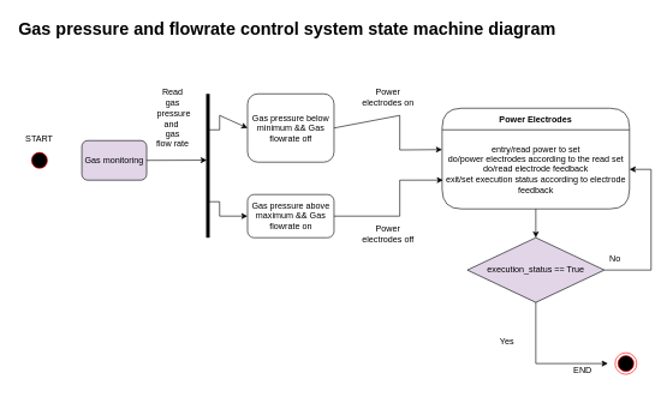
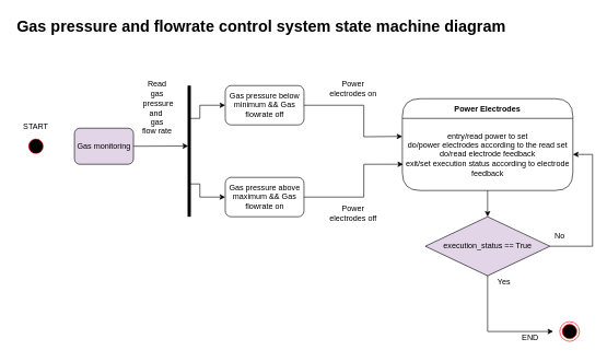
  <mxCell id="0" />
  <mxCell id="1" parent="0" />
  <mxCell id="2" value="r" style="ellipse;html=1;shape=startState;fillColor=#000000;strokeColor=#ff0000;" parent="1" vertex="1"><mxGeometry x="39" y="207.5" width="30" height="30" as="geometry" /></mxCell>
- <mxCell id="3" value="Gas pressure below minimum &amp;amp;&amp;amp; Gas flowrate off" style="rounded=1;whiteSpace=wrap;html=1;" parent="1" vertex="1"><mxGeometry x="342.75" y="130" width="120" height="95" as="geometry" /></mxCell>
+ <mxCell id="3" value="Gas pressure below minimum &amp;amp;&amp;amp; Gas flowrate off" style="rounded=1;whiteSpace=wrap;html=1;" parent="1" vertex="1"><mxGeometry x="342.75" y="130" width="120" height="60" as="geometry" /></mxCell>
  <mxCell id="4" value="Power Electrodes" style="swimlane;fontStyle=1;align=center;verticalAlign=middle;childLayout=stackLayout;horizontal=1;startSize=30;horizontalStack=0;resizeParent=0;resizeLast=1;container=0;collapsible=0;rounded=1;arcSize=30;swimlaneFillColor=#FFFFFF;dropTarget=0;" parent="1" vertex="1"><mxGeometry x="612.75" y="150" width="260" height="140" as="geometry" /></mxCell>
  <mxCell id="5" value="entry/read power to set&lt;br&gt;do/power electrodes according to the read set&lt;br&gt;do/read electrode feedback&lt;br&gt;exit/set execution status according to electrode feedback" style="text;html=1;strokeColor=none;fillColor=none;align=center;verticalAlign=middle;spacingLeft=4;spacingRight=4;whiteSpace=wrap;overflow=hidden;rotatable=0;fontColor=#000000;" parent="4" vertex="1"><mxGeometry y="30" width="260" height="110" as="geometry" /></mxCell>
  <mxCell id="6" value="execution_status == True" style="rhombus;whiteSpace=wrap;html=1;fillColor=#e1d5e7;" parent="1" vertex="1"><mxGeometry x="647.75" y="330" width="190" height="90" as="geometry" /></mxCell>
  <mxCell id="7" value="" style="endArrow=classic;html=1;rounded=0;entryX=0.5;entryY=0;entryDx=0;entryDy=0;exitX=0.5;exitY=1;exitDx=0;exitDy=0;" parent="1" source="5" target="6" edge="1"><mxGeometry width="50" height="50" relative="1" as="geometry"><mxPoint x="742.75" y="300" as="sourcePoint" /><mxPoint x="652.75" y="260" as="targetPoint" /></mxGeometry></mxCell>
  <mxCell id="8" value="" style="endArrow=classic;html=1;rounded=0;exitX=1;exitY=0.5;exitDx=0;exitDy=0;entryX=1;entryY=0.5;entryDx=0;entryDy=0;" parent="1" source="6" target="5" edge="1"><mxGeometry width="50" height="50" relative="1" as="geometry"><mxPoint x="602.75" y="310" as="sourcePoint" /><mxPoint x="652.75" y="260" as="targetPoint" /><Array as="points"><mxPoint x="902.75" y="375" /><mxPoint x="902.75" y="235" /></Array></mxGeometry></mxCell>
  <mxCell id="9" value="Gas monitoring" style="rounded=1;whiteSpace=wrap;html=1;fillColor=#e1d5e7;" parent="1" vertex="1"><mxGeometry x="112.75" y="195" width="90" height="55" as="geometry" /></mxCell>
  <mxCell id="10" value="Read gas&lt;br&gt;&amp;nbsp;pressure&lt;br&gt;and&amp;nbsp;&lt;br&gt;gas&lt;br&gt;flow rate" style="text;html=1;strokeColor=none;fillColor=none;align=center;verticalAlign=middle;whiteSpace=wrap;rounded=0;" parent="1" vertex="1"><mxGeometry x="214" y="120" width="50" height="87.5" as="geometry" /></mxCell>
  <mxCell id="11" value="" style="shape=line;html=1;strokeWidth=5;strokeColor=default;direction=south;" parent="1" vertex="1"><mxGeometry x="282.75" y="130" width="10" height="200" as="geometry" /></mxCell>
  <mxCell id="12" value="Gas pressure above maximum &amp;amp;&amp;amp; Gas flowrate on" style="rounded=1;whiteSpace=wrap;html=1;" parent="1" vertex="1"><mxGeometry x="342.75" y="270" width="120" height="60" as="geometry" /></mxCell>
  <mxCell id="13" value="Power electrodes off" style="text;html=1;strokeColor=none;fillColor=none;align=center;verticalAlign=middle;whiteSpace=wrap;rounded=0;" parent="1" vertex="1"><mxGeometry x="492.75" y="310" width="90" height="30" as="geometry" /></mxCell>
  <mxCell id="14" value="Power electrodes on" style="text;html=1;strokeColor=none;fillColor=none;align=center;verticalAlign=middle;whiteSpace=wrap;rounded=0;" parent="1" vertex="1"><mxGeometry x="492.75" y="120" width="90" height="30" as="geometry" /></mxCell>
  <mxCell id="15" value="No" style="text;html=1;strokeColor=none;fillColor=none;align=center;verticalAlign=middle;whiteSpace=wrap;rounded=0;" parent="1" vertex="1"><mxGeometry x="837.75" y="350" width="30" height="20" as="geometry" /></mxCell>
- <mxCell id="16" value="Yes" style="text;html=1;strokeColor=none;fillColor=none;align=center;verticalAlign=middle;whiteSpace=wrap;rounded=0;" parent="1" vertex="1"><mxGeometry x="687.75" y="465" width="30" height="20" as="geometry" /></mxCell>
+ <mxCell id="16" value="Yes" style="text;html=1;strokeColor=none;fillColor=none;align=center;verticalAlign=middle;whiteSpace=wrap;rounded=0;" parent="1" vertex="1"><mxGeometry x="752.75" y="420" width="30" height="20" as="geometry" /></mxCell>
  <mxCell id="17" value="" style="endArrow=classic;html=1;rounded=0;exitX=0.5;exitY=1;exitDx=0;exitDy=0;entryX=0;entryY=0.5;entryDx=0;entryDy=0;" parent="1" source="6" edge="1"><mxGeometry width="50" height="50" relative="1" as="geometry"><mxPoint x="902.75" y="440" as="sourcePoint" /><mxPoint x="842.75" y="505" as="targetPoint" /><Array as="points"><mxPoint x="742.75" y="505" /></Array></mxGeometry></mxCell>
  <mxCell id="18" value="" style="ellipse;html=1;shape=endState;fillColor=#000000;strokeColor=#ff0000;" parent="1" vertex="1"><mxGeometry x="852.75" y="490" width="30" height="30" as="geometry" /></mxCell>
  <mxCell id="19" value="&lt;h1&gt;Gas pressure and flowrate control system state machine diagram&lt;/h1&gt;" style="text;html=1;strokeColor=none;fillColor=none;spacing=5;spacingTop=-20;whiteSpace=wrap;overflow=hidden;rounded=0;" parent="1" vertex="1"><mxGeometry x="20.25" y="20" width="757.5" height="40" as="geometry" /></mxCell>
  <mxCell id="20" value="START" style="text;html=1;strokeColor=none;fillColor=none;align=center;verticalAlign=middle;whiteSpace=wrap;rounded=0;" parent="1" vertex="1"><mxGeometry x="24" y="177.5" width="60" height="30" as="geometry" /></mxCell>
  <mxCell id="21" value="END" style="text;html=1;strokeColor=none;fillColor=none;align=center;verticalAlign=middle;whiteSpace=wrap;rounded=0;" parent="1" vertex="1"><mxGeometry x="777.75" y="500" width="60" height="30" as="geometry" /></mxCell>
  <mxCell id="22" value="" style="endArrow=classic;html=1;rounded=0;exitX=1;exitY=0.5;exitDx=0;exitDy=0;entryX=0.461;entryY=0.652;entryDx=0;entryDy=0;entryPerimeter=0;" edge="1" parent="1" source="9" target="11"><mxGeometry width="50" height="50" relative="1" as="geometry"><mxPoint x="484" y="300" as="sourcePoint" /><mxPoint x="534" y="250" as="targetPoint" /></mxGeometry></mxCell>
  <mxCell id="23" value="" style="endArrow=classic;html=1;rounded=0;exitX=0.75;exitY=0.5;exitDx=0;exitDy=0;exitPerimeter=0;entryX=0;entryY=0.5;entryDx=0;entryDy=0;" edge="1" parent="1" source="11" target="12"><mxGeometry width="50" height="50" relative="1" as="geometry"><mxPoint x="474" y="300" as="sourcePoint" /><mxPoint x="524" y="250" as="targetPoint" /><Array as="points"><mxPoint x="304" y="280" /><mxPoint x="304" y="300" /></Array></mxGeometry></mxCell>
  <mxCell id="24" value="" style="endArrow=classic;html=1;rounded=0;exitX=0.25;exitY=0.5;exitDx=0;exitDy=0;exitPerimeter=0;entryX=0;entryY=0.5;entryDx=0;entryDy=0;" edge="1" parent="1" source="11" target="3"><mxGeometry width="50" height="50" relative="1" as="geometry"><mxPoint x="474" y="300" as="sourcePoint" /><mxPoint x="524" y="250" as="targetPoint" /><Array as="points"><mxPoint x="304" y="180" /><mxPoint x="304" y="160" /></Array></mxGeometry></mxCell>
  <mxCell id="25" value="" style="endArrow=classic;html=1;rounded=0;exitX=1;exitY=0.5;exitDx=0;exitDy=0;entryX=0;entryY=0.25;entryDx=0;entryDy=0;" edge="1" parent="1" source="3" target="5"><mxGeometry width="50" height="50" relative="1" as="geometry"><mxPoint x="474" y="300" as="sourcePoint" /><mxPoint x="524" y="250" as="targetPoint" /><Array as="points"><mxPoint x="554" y="160" /><mxPoint x="554" y="208" /></Array></mxGeometry></mxCell>
  <mxCell id="26" value="" style="endArrow=classic;html=1;rounded=0;exitX=1;exitY=0.5;exitDx=0;exitDy=0;entryX=0.005;entryY=0.636;entryDx=0;entryDy=0;entryPerimeter=0;" edge="1" parent="1" source="12" target="5"><mxGeometry width="50" height="50" relative="1" as="geometry"><mxPoint x="474" y="300" as="sourcePoint" /><mxPoint x="524" y="250" as="targetPoint" /><Array as="points"><mxPoint x="554" y="300" /><mxPoint x="554" y="250" /></Array></mxGeometry></mxCell>
